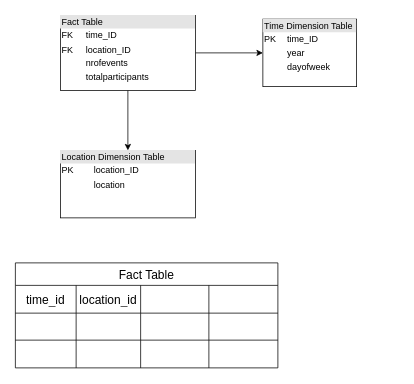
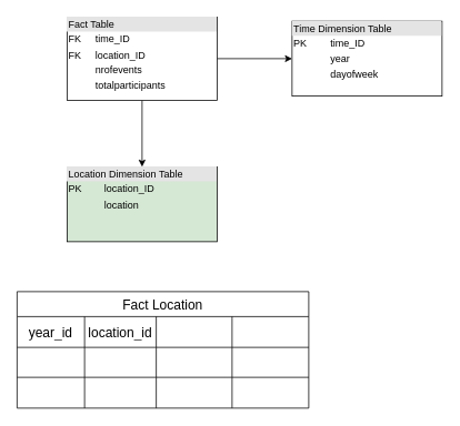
  <mxCell id="0" />
  <mxCell id="1" parent="0" />
  <mxCell id="2" style="edgeStyle=orthogonalEdgeStyle;rounded=0;orthogonalLoop=1;jettySize=auto;html=1;exitX=0.5;exitY=1;exitDx=0;exitDy=0;entryX=0.5;entryY=0;entryDx=0;entryDy=0;" edge="1" parent="1" source="4" target="6"><mxGeometry relative="1" as="geometry" /></mxCell>
  <mxCell id="3" style="edgeStyle=orthogonalEdgeStyle;rounded=0;orthogonalLoop=1;jettySize=auto;html=1;exitX=1;exitY=0.5;exitDx=0;exitDy=0;entryX=0;entryY=0.5;entryDx=0;entryDy=0;" edge="1" parent="1" source="4" target="5"><mxGeometry relative="1" as="geometry" /></mxCell>
  <mxCell id="4" value="&lt;div style=&quot;box-sizing: border-box; width: 100%; background: rgb(228, 228, 228); padding: 2px;&quot;&gt;Fact Table&lt;/div&gt;&lt;table style=&quot;width:100%;font-size:1em;&quot; cellpadding=&quot;2&quot; cellspacing=&quot;0&quot;&gt;&lt;tbody&gt;&lt;tr&gt;&lt;td&gt;FK&lt;/td&gt;&lt;td&gt;time_ID&lt;/td&gt;&lt;/tr&gt;&lt;tr&gt;&lt;td&gt;FK&lt;/td&gt;&lt;td&gt;location_ID&lt;br&gt;&lt;/td&gt;&lt;/tr&gt;&lt;tr&gt;&lt;td&gt;&lt;/td&gt;&lt;td&gt;nrofevents&lt;br&gt;&lt;/td&gt;&lt;/tr&gt;&lt;tr&gt;&lt;td&gt;&lt;br&gt;&lt;/td&gt;&lt;td&gt;totalparticipants&lt;/td&gt;&lt;/tr&gt;&lt;tr&gt;&lt;td&gt;&lt;br&gt;&lt;/td&gt;&lt;td&gt;&lt;br&gt;&lt;/td&gt;&lt;/tr&gt;&lt;tr&gt;&lt;td&gt;&lt;br&gt;&lt;/td&gt;&lt;td&gt;&lt;br&gt;&lt;/td&gt;&lt;/tr&gt;&lt;/tbody&gt;&lt;/table&gt;" style="verticalAlign=top;align=left;overflow=fill;html=1;whiteSpace=wrap;" vertex="1" parent="1"><mxGeometry x="80" y="20" width="180" height="100" as="geometry" /></mxCell>
- <mxCell id="5" value="&lt;div style=&quot;box-sizing: border-box; width: 100%; background: rgb(228, 228, 228); padding: 2px;&quot;&gt;Time Dimension Table&lt;/div&gt;&lt;table style=&quot;width:100%;font-size:1em;&quot; cellpadding=&quot;2&quot; cellspacing=&quot;0&quot;&gt;&lt;tbody&gt;&lt;tr&gt;&lt;td&gt;PK&lt;/td&gt;&lt;td&gt;time_ID&lt;/td&gt;&lt;/tr&gt;&lt;tr&gt;&lt;td&gt;&lt;br&gt;&lt;/td&gt;&lt;td&gt;year&lt;/td&gt;&lt;/tr&gt;&lt;tr&gt;&lt;td&gt;&lt;/td&gt;&lt;td&gt;dayofweek&lt;/td&gt;&lt;/tr&gt;&lt;/tbody&gt;&lt;/table&gt;" style="verticalAlign=top;align=left;overflow=fill;html=1;whiteSpace=wrap;" vertex="1" parent="1"><mxGeometry x="350" y="25" width="125" height="90" as="geometry" /></mxCell>
- <mxCell id="6" value="&lt;div style=&quot;box-sizing: border-box; width: 100%; background: rgb(228, 228, 228); padding: 2px;&quot;&gt;Location Dimension Table&lt;/div&gt;&lt;table style=&quot;width:100%;font-size:1em;&quot; cellpadding=&quot;2&quot; cellspacing=&quot;0&quot;&gt;&lt;tbody&gt;&lt;tr&gt;&lt;td&gt;PK&lt;/td&gt;&lt;td&gt;location_ID&lt;/td&gt;&lt;/tr&gt;&lt;tr&gt;&lt;td&gt;&lt;br&gt;&lt;/td&gt;&lt;td&gt;location&lt;/td&gt;&lt;/tr&gt;&lt;tr&gt;&lt;td&gt;&lt;/td&gt;&lt;td&gt;&lt;br&gt;&lt;/td&gt;&lt;/tr&gt;&lt;/tbody&gt;&lt;/table&gt;" style="verticalAlign=top;align=left;overflow=fill;html=1;whiteSpace=wrap;" vertex="1" parent="1"><mxGeometry x="80" y="200" width="180" height="90" as="geometry" /></mxCell>
- <mxCell id="7" value="Fact Table" style="shape=table;startSize=30;container=1;collapsible=0;childLayout=tableLayout;strokeColor=default;fontSize=16;" vertex="1" parent="1"><mxGeometry x="20" y="350" width="350" height="140" as="geometry" /></mxCell>
+ <mxCell id="5" value="&lt;div style=&quot;box-sizing: border-box; width: 100%; background: rgb(228, 228, 228); padding: 2px;&quot;&gt;Time Dimension Table&lt;/div&gt;&lt;table style=&quot;width:100%;font-size:1em;&quot; cellpadding=&quot;2&quot; cellspacing=&quot;0&quot;&gt;&lt;tbody&gt;&lt;tr&gt;&lt;td&gt;PK&lt;/td&gt;&lt;td&gt;time_ID&lt;/td&gt;&lt;/tr&gt;&lt;tr&gt;&lt;td&gt;&lt;br&gt;&lt;/td&gt;&lt;td&gt;year&lt;/td&gt;&lt;/tr&gt;&lt;tr&gt;&lt;td&gt;&lt;/td&gt;&lt;td&gt;dayofweek&lt;/td&gt;&lt;/tr&gt;&lt;/tbody&gt;&lt;/table&gt;" style="verticalAlign=top;align=left;overflow=fill;html=1;whiteSpace=wrap;" vertex="1" parent="1"><mxGeometry x="350" y="25" width="180" height="90" as="geometry" /></mxCell>
+ <mxCell id="6" value="&lt;div style=&quot;box-sizing: border-box; width: 100%; background: rgb(228, 228, 228); padding: 2px;&quot;&gt;Location Dimension Table&lt;/div&gt;&lt;table style=&quot;width:100%;font-size:1em;&quot; cellpadding=&quot;2&quot; cellspacing=&quot;0&quot;&gt;&lt;tbody&gt;&lt;tr&gt;&lt;td&gt;PK&lt;/td&gt;&lt;td&gt;location_ID&lt;/td&gt;&lt;/tr&gt;&lt;tr&gt;&lt;td&gt;&lt;br&gt;&lt;/td&gt;&lt;td&gt;location&lt;/td&gt;&lt;/tr&gt;&lt;tr&gt;&lt;td&gt;&lt;/td&gt;&lt;td&gt;&lt;br&gt;&lt;/td&gt;&lt;/tr&gt;&lt;/tbody&gt;&lt;/table&gt;" style="verticalAlign=top;align=left;overflow=fill;html=1;whiteSpace=wrap;fillColor=#d5e8d4;" vertex="1" parent="1"><mxGeometry x="80" y="200" width="180" height="90" as="geometry" /></mxCell>
+ <mxCell id="7" value="Fact Location" style="shape=table;startSize=30;container=1;collapsible=0;childLayout=tableLayout;strokeColor=default;fontSize=16;" vertex="1" parent="1"><mxGeometry x="20" y="350" width="350" height="140" as="geometry" /></mxCell>
  <mxCell id="8" value="" style="shape=tableRow;horizontal=0;startSize=0;swimlaneHead=0;swimlaneBody=0;strokeColor=inherit;top=0;left=0;bottom=0;right=0;collapsible=0;dropTarget=0;fillColor=none;points=[[0,0.5],[1,0.5]];portConstraint=eastwest;fontSize=16;" vertex="1" parent="7"><mxGeometry y="30" width="350" height="37" as="geometry" /></mxCell>
- <mxCell id="9" value="time_id" style="shape=partialRectangle;html=1;whiteSpace=wrap;connectable=0;strokeColor=inherit;overflow=hidden;fillColor=none;top=0;left=0;bottom=0;right=0;pointerEvents=1;fontSize=16;" vertex="1" parent="8"><mxGeometry width="81" height="37" as="geometry"><mxRectangle width="81" height="37" as="alternateBounds" /></mxGeometry></mxCell>
+ <mxCell id="9" value="year_id" style="shape=partialRectangle;html=1;whiteSpace=wrap;connectable=0;strokeColor=inherit;overflow=hidden;fillColor=none;top=0;left=0;bottom=0;right=0;pointerEvents=1;fontSize=16;" vertex="1" parent="8"><mxGeometry width="81" height="37" as="geometry"><mxRectangle width="81" height="37" as="alternateBounds" /></mxGeometry></mxCell>
  <mxCell id="10" value="location_id" style="shape=partialRectangle;html=1;whiteSpace=wrap;connectable=0;strokeColor=inherit;overflow=hidden;fillColor=none;top=0;left=0;bottom=0;right=0;pointerEvents=1;fontSize=16;" vertex="1" parent="8"><mxGeometry x="81" width="86" height="37" as="geometry"><mxRectangle width="86" height="37" as="alternateBounds" /></mxGeometry></mxCell>
  <mxCell id="11" value="&lt;span style=&quot;color: rgba(0, 0, 0, 0); font-family: monospace; font-size: 0px; text-align: start; text-wrap-mode: nowrap;&quot;&gt;nrnrr&lt;/span&gt;" style="shape=partialRectangle;html=1;whiteSpace=wrap;connectable=0;strokeColor=inherit;overflow=hidden;fillColor=none;top=0;left=0;bottom=0;right=0;pointerEvents=1;fontSize=16;" vertex="1" parent="8"><mxGeometry x="167" width="91" height="37" as="geometry"><mxRectangle width="91" height="37" as="alternateBounds" /></mxGeometry></mxCell>
  <mxCell id="12" style="shape=partialRectangle;html=1;whiteSpace=wrap;connectable=0;strokeColor=inherit;overflow=hidden;fillColor=none;top=0;left=0;bottom=0;right=0;pointerEvents=1;fontSize=16;" vertex="1" parent="8"><mxGeometry x="258" width="92" height="37" as="geometry"><mxRectangle width="92" height="37" as="alternateBounds" /></mxGeometry></mxCell>
  <mxCell id="13" value="" style="shape=tableRow;horizontal=0;startSize=0;swimlaneHead=0;swimlaneBody=0;strokeColor=inherit;top=0;left=0;bottom=0;right=0;collapsible=0;dropTarget=0;fillColor=none;points=[[0,0.5],[1,0.5]];portConstraint=eastwest;fontSize=16;" vertex="1" parent="7"><mxGeometry y="67" width="350" height="36" as="geometry" /></mxCell>
  <mxCell id="14" value="" style="shape=partialRectangle;html=1;whiteSpace=wrap;connectable=0;strokeColor=inherit;overflow=hidden;fillColor=none;top=0;left=0;bottom=0;right=0;pointerEvents=1;fontSize=16;" vertex="1" parent="13"><mxGeometry width="81" height="36" as="geometry"><mxRectangle width="81" height="36" as="alternateBounds" /></mxGeometry></mxCell>
  <mxCell id="15" value="" style="shape=partialRectangle;html=1;whiteSpace=wrap;connectable=0;strokeColor=inherit;overflow=hidden;fillColor=none;top=0;left=0;bottom=0;right=0;pointerEvents=1;fontSize=16;" vertex="1" parent="13"><mxGeometry x="81" width="86" height="36" as="geometry"><mxRectangle width="86" height="36" as="alternateBounds" /></mxGeometry></mxCell>
  <mxCell id="16" value="" style="shape=partialRectangle;html=1;whiteSpace=wrap;connectable=0;strokeColor=inherit;overflow=hidden;fillColor=none;top=0;left=0;bottom=0;right=0;pointerEvents=1;fontSize=16;" vertex="1" parent="13"><mxGeometry x="167" width="91" height="36" as="geometry"><mxRectangle width="91" height="36" as="alternateBounds" /></mxGeometry></mxCell>
  <mxCell id="17" style="shape=partialRectangle;html=1;whiteSpace=wrap;connectable=0;strokeColor=inherit;overflow=hidden;fillColor=none;top=0;left=0;bottom=0;right=0;pointerEvents=1;fontSize=16;" vertex="1" parent="13"><mxGeometry x="258" width="92" height="36" as="geometry"><mxRectangle width="92" height="36" as="alternateBounds" /></mxGeometry></mxCell>
  <mxCell id="18" value="" style="shape=tableRow;horizontal=0;startSize=0;swimlaneHead=0;swimlaneBody=0;strokeColor=inherit;top=0;left=0;bottom=0;right=0;collapsible=0;dropTarget=0;fillColor=none;points=[[0,0.5],[1,0.5]];portConstraint=eastwest;fontSize=16;" vertex="1" parent="7"><mxGeometry y="103" width="350" height="37" as="geometry" /></mxCell>
  <mxCell id="19" value="" style="shape=partialRectangle;html=1;whiteSpace=wrap;connectable=0;strokeColor=inherit;overflow=hidden;fillColor=none;top=0;left=0;bottom=0;right=0;pointerEvents=1;fontSize=16;" vertex="1" parent="18"><mxGeometry width="81" height="37" as="geometry"><mxRectangle width="81" height="37" as="alternateBounds" /></mxGeometry></mxCell>
  <mxCell id="20" value="" style="shape=partialRectangle;html=1;whiteSpace=wrap;connectable=0;strokeColor=inherit;overflow=hidden;fillColor=none;top=0;left=0;bottom=0;right=0;pointerEvents=1;fontSize=16;" vertex="1" parent="18"><mxGeometry x="81" width="86" height="37" as="geometry"><mxRectangle width="86" height="37" as="alternateBounds" /></mxGeometry></mxCell>
  <mxCell id="21" value="" style="shape=partialRectangle;html=1;whiteSpace=wrap;connectable=0;strokeColor=inherit;overflow=hidden;fillColor=none;top=0;left=0;bottom=0;right=0;pointerEvents=1;fontSize=16;" vertex="1" parent="18"><mxGeometry x="167" width="91" height="37" as="geometry"><mxRectangle width="91" height="37" as="alternateBounds" /></mxGeometry></mxCell>
  <mxCell id="22" style="shape=partialRectangle;html=1;whiteSpace=wrap;connectable=0;strokeColor=inherit;overflow=hidden;fillColor=none;top=0;left=0;bottom=0;right=0;pointerEvents=1;fontSize=16;" vertex="1" parent="18"><mxGeometry x="258" width="92" height="37" as="geometry"><mxRectangle width="92" height="37" as="alternateBounds" /></mxGeometry></mxCell>
